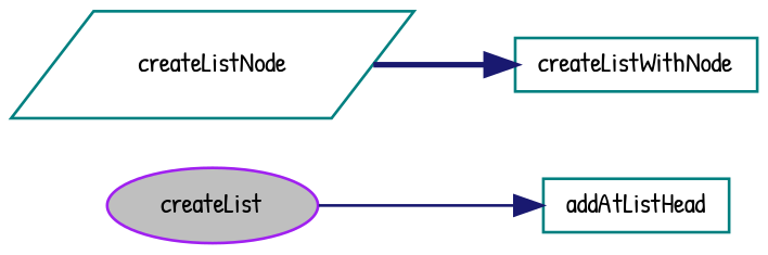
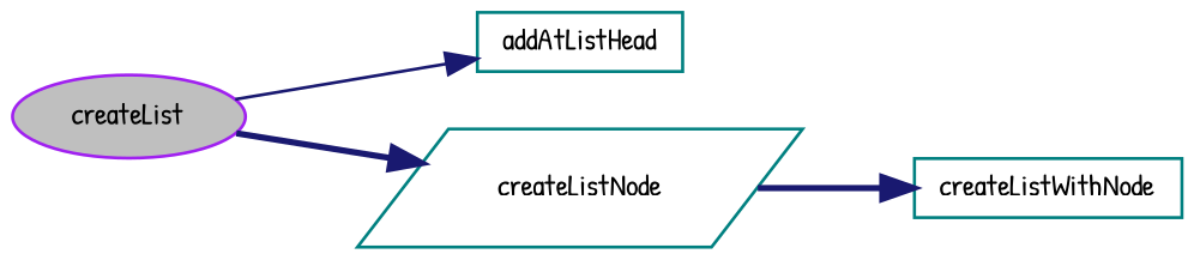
  digraph {
    fontname="Patrick Hand"
    rankdir=LR
    node [color=teal fillcolor=white fontname="Patrick Hand" fontsize=10 shape=box style=filled]
    edge [color=midnightblue fontname="Patrick Hand" fontsize=10 labelfontname=Helvetica labelfontsize=10 style=bold]
    n1 [color=purple fillcolor=grey75 fontcolor=black height=0.2 label=createList shape=ellipse width=0.4]
    n2 [height=0.2 label=addAtListHead width=0.4]
    n3 [height=0.2 label=createListNode shape=parallelogram width=0.4]
    n4 [height=0.2 label=createListWithNode width=0.4]
    n1 -> n2 [style=solid]
+   n1 -> n3
    n3 -> n4
  }
